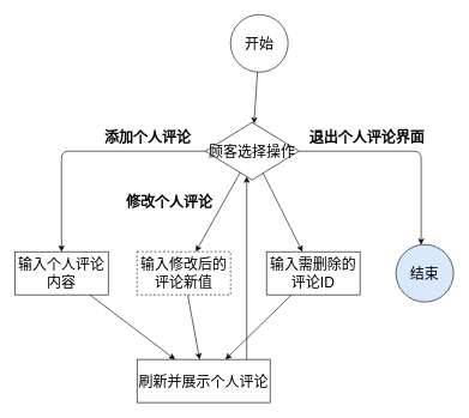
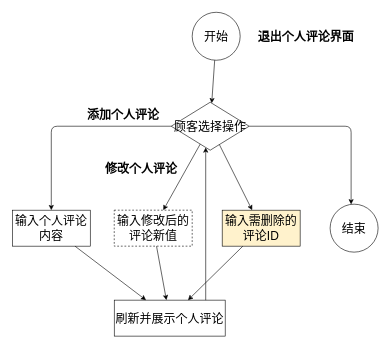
  <mxCell id="0" />
  <mxCell id="1" parent="0" />
  <mxCell id="2" value="&lt;font style=&quot;font-size: 20px&quot;&gt;开始&lt;/font&gt;" style="ellipse;whiteSpace=wrap;html=1;aspect=fixed;" parent="1" vertex="1"><mxGeometry x="320" y="20" width="80" height="80" as="geometry" /></mxCell>
  <mxCell id="3" value="&lt;span style=&quot;font-size: 20px&quot;&gt;顾客选择操作&lt;/span&gt;" style="rhombus;whiteSpace=wrap;html=1;" parent="1" vertex="1"><mxGeometry x="285" y="170" width="130" height="80" as="geometry" /></mxCell>
  <mxCell id="4" value="&lt;span style=&quot;font-size: 20px&quot;&gt;输入个人评论内容&lt;/span&gt;" style="rounded=0;whiteSpace=wrap;html=1;" parent="1" vertex="1"><mxGeometry x="20" y="350" width="130" height="60" as="geometry" /></mxCell>
  <mxCell id="5" value="" style="endArrow=classic;html=1;" parent="1" source="2" target="3" edge="1"><mxGeometry width="50" height="50" relative="1" as="geometry"><mxPoint x="350" y="300" as="sourcePoint" /><mxPoint x="400" y="250" as="targetPoint" /></mxGeometry></mxCell>
  <mxCell id="6" value="&lt;font style=&quot;font-size: 20px&quot;&gt;刷新并展示个人评论&lt;/font&gt;" style="rounded=0;whiteSpace=wrap;html=1;" parent="1" vertex="1"><mxGeometry x="190" y="500" width="185" height="60" as="geometry" /></mxCell>
  <mxCell id="7" value="&lt;span style=&quot;font-size: 20px&quot;&gt;输入修改后的评论新值&lt;/span&gt;" style="rounded=0;whiteSpace=wrap;html=1;dashed=1;" parent="1" vertex="1"><mxGeometry x="190" y="350" width="130" height="60" as="geometry" /></mxCell>
  <mxCell id="8" value="" style="edgeStyle=segmentEdgeStyle;endArrow=classic;html=1;" parent="1" source="3" target="4" edge="1"><mxGeometry width="50" height="50" relative="1" as="geometry"><mxPoint x="350" y="400" as="sourcePoint" /><mxPoint x="400" y="350" as="targetPoint" /></mxGeometry></mxCell>
  <mxCell id="9" value="&lt;font style=&quot;font-size: 20px&quot;&gt;&lt;b&gt;添加个人评论&lt;/b&gt;&lt;/font&gt;" style="text;html=1;strokeColor=none;fillColor=none;align=center;verticalAlign=middle;whiteSpace=wrap;rounded=0;" parent="1" vertex="1"><mxGeometry x="110" y="180" width="190" height="20" as="geometry" /></mxCell>
  <mxCell id="10" value="" style="endArrow=classic;html=1;" parent="1" source="3" target="7" edge="1"><mxGeometry width="50" height="50" relative="1" as="geometry"><mxPoint x="350" y="340" as="sourcePoint" /><mxPoint x="400" y="290" as="targetPoint" /></mxGeometry></mxCell>
  <mxCell id="11" value="&lt;font style=&quot;font-size: 20px&quot;&gt;&lt;b&gt;修改个人评论&lt;/b&gt;&lt;/font&gt;" style="text;html=1;strokeColor=none;fillColor=none;align=center;verticalAlign=middle;whiteSpace=wrap;rounded=0;" parent="1" vertex="1"><mxGeometry x="140" y="270" width="190" height="20" as="geometry" /></mxCell>
  <mxCell id="12" value="" style="edgeStyle=segmentEdgeStyle;endArrow=classic;html=1;" parent="1" source="3" target="14" edge="1"><mxGeometry width="50" height="50" relative="1" as="geometry"><mxPoint x="765.096" y="210.059" as="sourcePoint" /><mxPoint x="585" y="310" as="targetPoint" /><Array as="points"><mxPoint x="585" y="210" /></Array></mxGeometry></mxCell>
- <mxCell id="13" value="&lt;font style=&quot;font-size: 20px&quot;&gt;&lt;b&gt;退出个人评论界面&lt;/b&gt;&lt;/font&gt;" style="text;html=1;strokeColor=none;fillColor=none;align=center;verticalAlign=middle;whiteSpace=wrap;rounded=0;" parent="1" vertex="1"><mxGeometry x="415" y="180" width="190" height="20" as="geometry" /></mxCell>
- <mxCell id="14" value="&lt;font style=&quot;font-size: 20px&quot;&gt;结束&lt;/font&gt;" style="ellipse;whiteSpace=wrap;html=1;aspect=fixed;fillColor=#dae8fc;" parent="1" vertex="1"><mxGeometry x="550" y="340" width="80" height="80" as="geometry" /></mxCell>
- <mxCell id="15" value="&lt;span style=&quot;font-size: 20px&quot;&gt;输入需删除的评论ID&lt;/span&gt;" style="rounded=0;whiteSpace=wrap;html=1;" vertex="1" parent="1"><mxGeometry x="370" y="350" width="130" height="60" as="geometry" /></mxCell>
+ <mxCell id="13" value="&lt;font style=&quot;font-size: 20px&quot;&gt;&lt;b&gt;退出个人评论界面&lt;/b&gt;&lt;/font&gt;" style="text;html=1;strokeColor=none;fillColor=none;align=center;verticalAlign=middle;whiteSpace=wrap;rounded=0;" parent="1" vertex="1"><mxGeometry x="415" y="50" width="190" height="20" as="geometry" /></mxCell>
+ <mxCell id="14" value="&lt;font style=&quot;font-size: 20px&quot;&gt;结束&lt;/font&gt;" style="ellipse;whiteSpace=wrap;html=1;aspect=fixed;" parent="1" vertex="1"><mxGeometry x="550" y="340" width="80" height="80" as="geometry" /></mxCell>
+ <mxCell id="15" value="&lt;span style=&quot;font-size: 20px&quot;&gt;输入需删除的评论ID&lt;/span&gt;" style="rounded=0;whiteSpace=wrap;html=1;fillColor=#fff2cc;" vertex="1" parent="1"><mxGeometry x="370" y="350" width="130" height="60" as="geometry" /></mxCell>
  <mxCell id="16" value="" style="endArrow=classic;html=1;" edge="1" parent="1" target="15" source="3"><mxGeometry width="50" height="50" relative="1" as="geometry"><mxPoint x="524.792" y="234.488" as="sourcePoint" /><mxPoint x="600" y="290" as="targetPoint" /></mxGeometry></mxCell>
  <mxCell id="17" value="" style="endArrow=classic;html=1;" edge="1" parent="1" source="4" target="6"><mxGeometry width="50" height="50" relative="1" as="geometry"><mxPoint x="360" y="340" as="sourcePoint" /><mxPoint x="410" y="290" as="targetPoint" /></mxGeometry></mxCell>
  <mxCell id="18" value="" style="endArrow=classic;html=1;" edge="1" parent="1" source="7" target="6"><mxGeometry width="50" height="50" relative="1" as="geometry"><mxPoint x="360" y="340" as="sourcePoint" /><mxPoint x="410" y="290" as="targetPoint" /></mxGeometry></mxCell>
  <mxCell id="19" value="" style="endArrow=classic;html=1;" edge="1" parent="1" source="15" target="6"><mxGeometry width="50" height="50" relative="1" as="geometry"><mxPoint x="360" y="340" as="sourcePoint" /><mxPoint x="410" y="290" as="targetPoint" /></mxGeometry></mxCell>
  <mxCell id="20" value="" style="edgeStyle=segmentEdgeStyle;endArrow=classic;html=1;" edge="1" parent="1" source="6" target="3"><mxGeometry width="50" height="50" relative="1" as="geometry"><mxPoint x="360" y="340" as="sourcePoint" /><mxPoint x="410" y="290" as="targetPoint" /></mxGeometry></mxCell>
